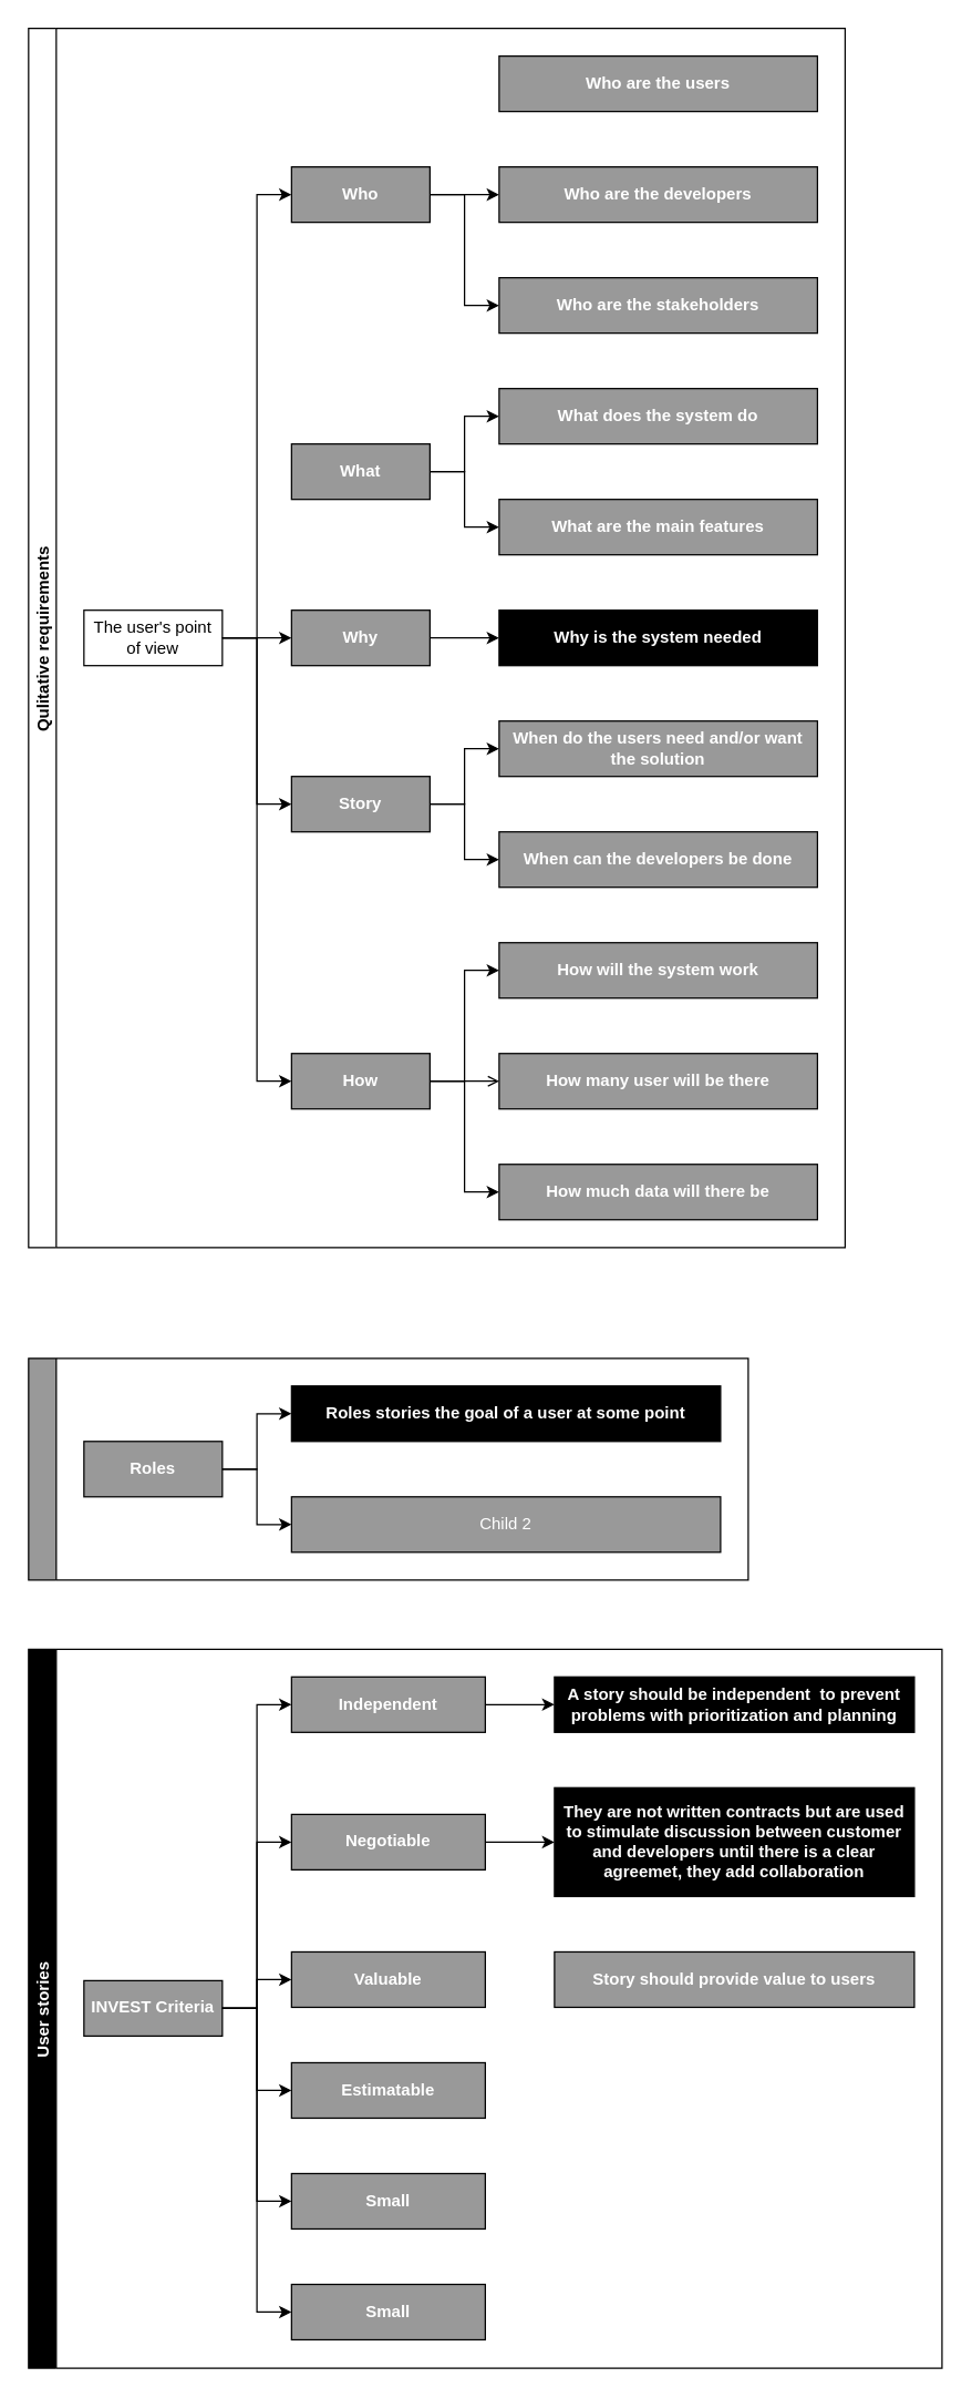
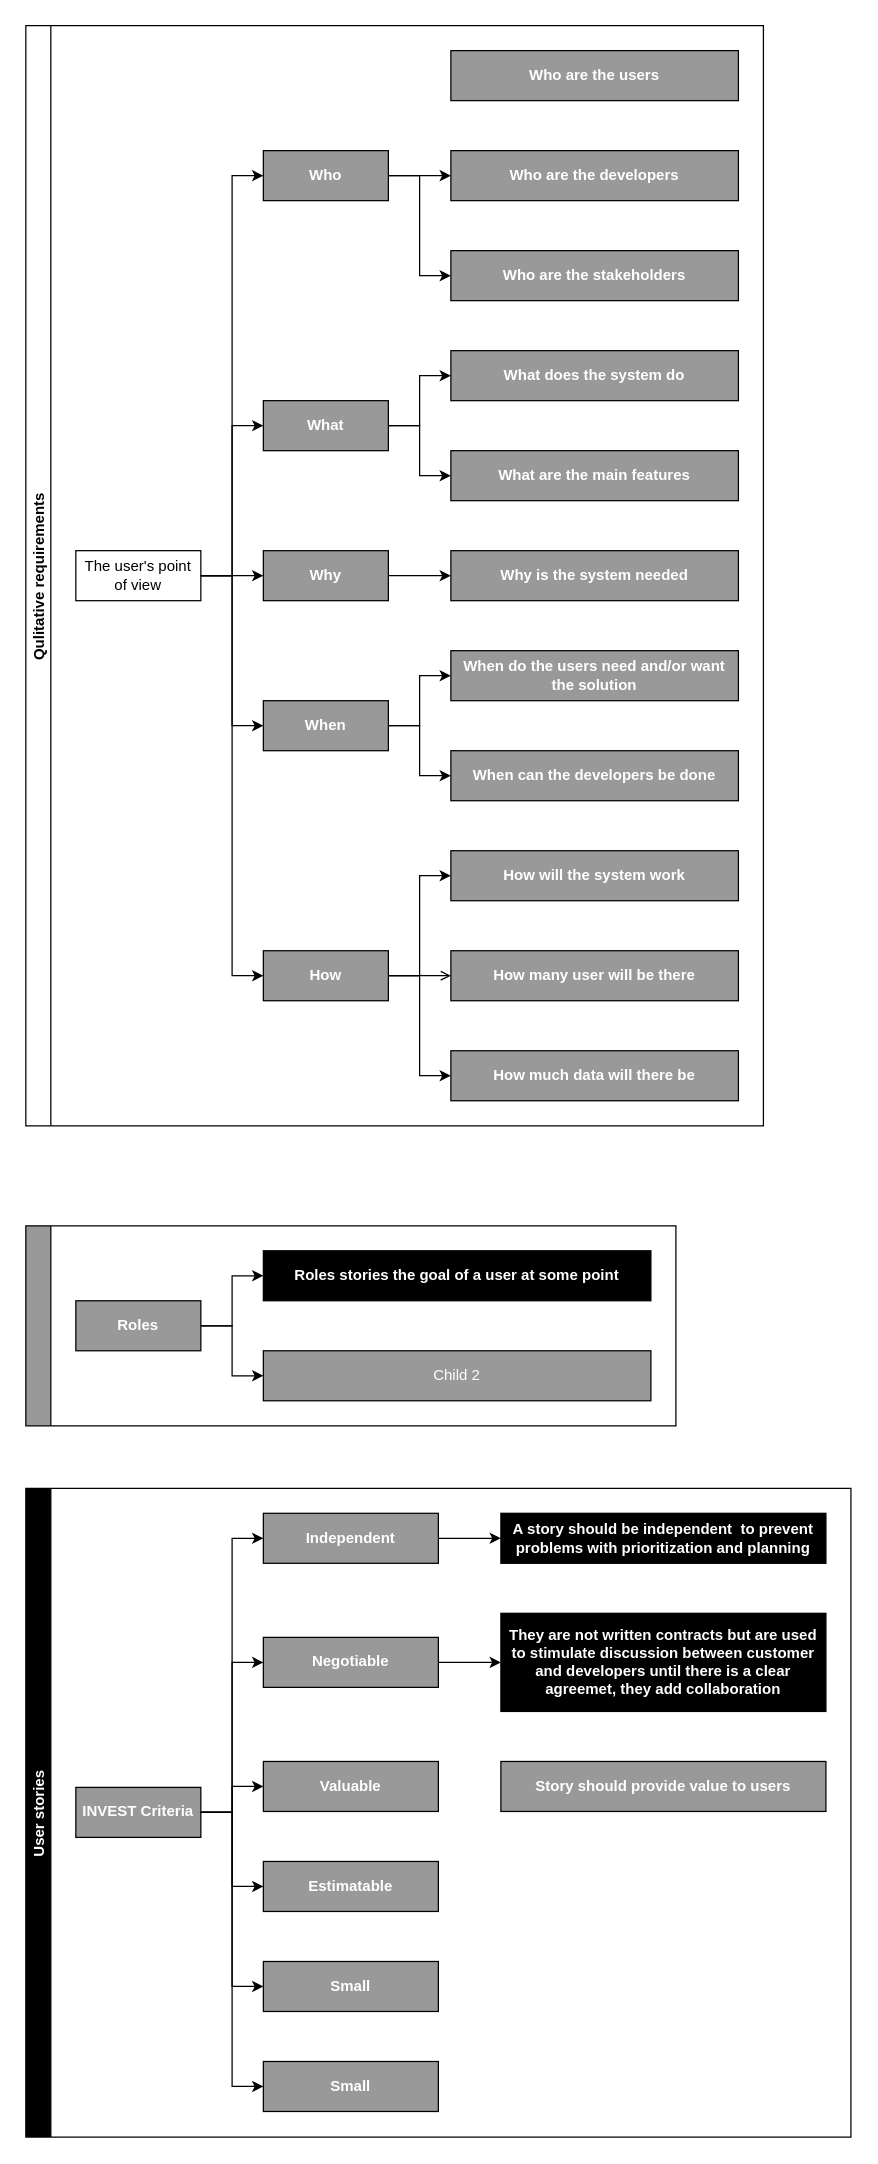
  <mxCell id="0" />
  <mxCell id="1" parent="0" />
  <mxCell id="2" value="Qulitative requirements" style="swimlane;startSize=20;horizontal=0;childLayout=treeLayout;horizontalTree=1;resizable=0;containerType=tree;" vertex="1" parent="1"><mxGeometry x="20" y="20" width="590" height="880" as="geometry" /></mxCell>
  <mxCell id="3" value="The user's point of view" style="whiteSpace=wrap;html=1;" vertex="1" parent="2"><mxGeometry x="40" y="420" width="100" height="40" as="geometry" /></mxCell>
  <mxCell id="4" value="Who" style="whiteSpace=wrap;html=1;fillColor=#999999;fontStyle=1;fontColor=#FFFFFF;" vertex="1" parent="2"><mxGeometry x="190" y="100" width="100" height="40" as="geometry" /></mxCell>
  <mxCell id="5" value="" style="edgeStyle=elbowEdgeStyle;elbow=horizontal;html=1;rounded=0;" edge="1" parent="2" source="3" target="4"><mxGeometry relative="1" as="geometry" /></mxCell>
+ <mxCell id="6" value="" style="edgeStyle=elbowEdgeStyle;elbow=horizontal;html=1;rounded=0;" edge="1" target="7" source="3" parent="2"><mxGeometry relative="1" as="geometry"><mxPoint x="190" y="-980" as="sourcePoint" /></mxGeometry></mxCell>
  <mxCell id="7" value="What" style="whiteSpace=wrap;html=1;fillColor=#999999;fontStyle=1;fontColor=#FFFFFF;" vertex="1" parent="2"><mxGeometry x="190" y="300" width="100" height="40" as="geometry" /></mxCell>
  <mxCell id="8" value="" style="edgeStyle=elbowEdgeStyle;elbow=horizontal;html=1;rounded=0;" edge="1" target="9" source="3" parent="2"><mxGeometry relative="1" as="geometry"><mxPoint x="190" y="-940" as="sourcePoint" /></mxGeometry></mxCell>
  <mxCell id="9" value="Why" style="whiteSpace=wrap;html=1;fillColor=#999999;fontStyle=1;fontColor=#FFFFFF;" vertex="1" parent="2"><mxGeometry x="190" y="420" width="100" height="40" as="geometry" /></mxCell>
  <mxCell id="10" value="" style="edgeStyle=elbowEdgeStyle;elbow=horizontal;html=1;rounded=0;" edge="1" target="11" source="3" parent="2"><mxGeometry relative="1" as="geometry"><mxPoint x="190" y="-860" as="sourcePoint" /></mxGeometry></mxCell>
- <mxCell id="11" value="Story" style="whiteSpace=wrap;html=1;fillColor=#999999;fontStyle=1;fontColor=#FFFFFF;" vertex="1" parent="2"><mxGeometry x="190" y="540" width="100" height="40" as="geometry" /></mxCell>
+ <mxCell id="11" value="When" style="whiteSpace=wrap;html=1;fillColor=#999999;fontStyle=1;fontColor=#FFFFFF;" vertex="1" parent="2"><mxGeometry x="190" y="540" width="100" height="40" as="geometry" /></mxCell>
  <mxCell id="12" value="" style="edgeStyle=elbowEdgeStyle;elbow=horizontal;html=1;rounded=0;" edge="1" target="13" source="3" parent="2"><mxGeometry relative="1" as="geometry"><mxPoint x="190" y="-740" as="sourcePoint" /></mxGeometry></mxCell>
  <mxCell id="13" value="How" style="whiteSpace=wrap;html=1;fillColor=#999999;fontStyle=1;fontColor=#FFFFFF;" vertex="1" parent="2"><mxGeometry x="190" y="740" width="100" height="40" as="geometry" /></mxCell>
  <mxCell id="14" value="Who are the users" style="whiteSpace=wrap;html=1;fillColor=#999999;fontStyle=1;fontColor=#FFFFFF;" vertex="1" parent="2"><mxGeometry x="340" y="20" width="230" height="40" as="geometry" /></mxCell>
  <mxCell id="15" value="" style="edgeStyle=elbowEdgeStyle;elbow=horizontal;html=1;rounded=0;" edge="1" target="16" source="4" parent="2"><mxGeometry relative="1" as="geometry"><mxPoint x="340" y="-740" as="sourcePoint" /></mxGeometry></mxCell>
  <mxCell id="16" value="Who are the developers" style="whiteSpace=wrap;html=1;fillColor=#999999;fontStyle=1;fontColor=#FFFFFF;" vertex="1" parent="2"><mxGeometry x="340" y="100" width="230" height="40" as="geometry" /></mxCell>
  <mxCell id="17" value="" style="edgeStyle=elbowEdgeStyle;elbow=horizontal;html=1;rounded=0;" edge="1" target="18" source="4" parent="2"><mxGeometry relative="1" as="geometry"><mxPoint x="340" y="-540" as="sourcePoint" /></mxGeometry></mxCell>
  <mxCell id="18" value="Who are the stakeholders" style="whiteSpace=wrap;html=1;fillColor=#999999;fontStyle=1;fontColor=#FFFFFF;" vertex="1" parent="2"><mxGeometry x="340" y="180" width="230" height="40" as="geometry" /></mxCell>
  <mxCell id="19" value="" style="edgeStyle=elbowEdgeStyle;elbow=horizontal;html=1;rounded=0;" edge="1" target="20" source="7" parent="2"><mxGeometry relative="1" as="geometry"><mxPoint x="190" y="-92" as="sourcePoint" /></mxGeometry></mxCell>
  <mxCell id="20" value="What does the system do" style="whiteSpace=wrap;html=1;fillColor=#999999;fontStyle=1;fontColor=#FFFFFF;" vertex="1" parent="2"><mxGeometry x="340" y="260" width="230" height="40" as="geometry" /></mxCell>
  <mxCell id="21" value="" style="edgeStyle=elbowEdgeStyle;elbow=horizontal;html=1;rounded=0;" edge="1" target="22" source="7" parent="2"><mxGeometry relative="1" as="geometry"><mxPoint x="340" y="-132" as="sourcePoint" /></mxGeometry></mxCell>
  <mxCell id="22" value="What are the main features" style="whiteSpace=wrap;html=1;fillColor=#999999;fontStyle=1;fontColor=#FFFFFF;" vertex="1" parent="2"><mxGeometry x="340" y="340" width="230" height="40" as="geometry" /></mxCell>
  <mxCell id="23" value="" style="edgeStyle=elbowEdgeStyle;elbow=horizontal;html=1;rounded=0;" edge="1" target="24" source="9" parent="2"><mxGeometry relative="1" as="geometry"><mxPoint x="190" y="224" as="sourcePoint" /></mxGeometry></mxCell>
- <mxCell id="24" value="Why is the system needed" style="whiteSpace=wrap;html=1;fillColor=#000000;fontStyle=1;fontColor=#FFFFFF;" vertex="1" parent="2"><mxGeometry x="340" y="420" width="230" height="40" as="geometry" /></mxCell>
+ <mxCell id="24" value="Why is the system needed" style="whiteSpace=wrap;html=1;fillColor=#999999;fontStyle=1;fontColor=#FFFFFF;" vertex="1" parent="2"><mxGeometry x="340" y="420" width="230" height="40" as="geometry" /></mxCell>
  <mxCell id="25" value="" style="edgeStyle=elbowEdgeStyle;elbow=horizontal;html=1;rounded=0;" edge="1" target="26" source="11" parent="2"><mxGeometry relative="1" as="geometry"><mxPoint x="190" y="224" as="sourcePoint" /></mxGeometry></mxCell>
  <mxCell id="26" value="When do the users need and/or want the solution" style="whiteSpace=wrap;html=1;fillColor=#999999;fontStyle=1;fontColor=#FFFFFF;" vertex="1" parent="2"><mxGeometry x="340" y="500" width="230" height="40" as="geometry" /></mxCell>
  <mxCell id="27" value="" style="edgeStyle=elbowEdgeStyle;elbow=horizontal;html=1;rounded=0;" edge="1" target="28" source="11" parent="2"><mxGeometry relative="1" as="geometry"><mxPoint x="340" y="384" as="sourcePoint" /></mxGeometry></mxCell>
  <mxCell id="28" value="When can the developers be done" style="whiteSpace=wrap;html=1;fillColor=#999999;fontStyle=1;fontColor=#FFFFFF;" vertex="1" parent="2"><mxGeometry x="340" y="580" width="230" height="40" as="geometry" /></mxCell>
  <mxCell id="29" value="" style="edgeStyle=elbowEdgeStyle;elbow=horizontal;html=1;rounded=0;" edge="1" target="30" source="13" parent="2"><mxGeometry relative="1" as="geometry"><mxPoint x="190" y="580" as="sourcePoint" /></mxGeometry></mxCell>
  <mxCell id="30" value="How will the system work" style="whiteSpace=wrap;html=1;fillColor=#999999;fontStyle=1;fontColor=#FFFFFF;" vertex="1" parent="2"><mxGeometry x="340" y="660" width="230" height="40" as="geometry" /></mxCell>
  <mxCell id="31" value="" style="edgeStyle=elbowEdgeStyle;elbow=horizontal;html=1;rounded=0;endArrow=open;" edge="1" target="32" source="13" parent="2"><mxGeometry relative="1" as="geometry"><mxPoint x="340" y="860" as="sourcePoint" /></mxGeometry></mxCell>
  <mxCell id="32" value="How many user will be there" style="whiteSpace=wrap;html=1;fillColor=#999999;fontStyle=1;fontColor=#FFFFFF;" vertex="1" parent="2"><mxGeometry x="340" y="740" width="230" height="40" as="geometry" /></mxCell>
  <mxCell id="33" value="" style="edgeStyle=elbowEdgeStyle;elbow=horizontal;html=1;rounded=0;" edge="1" target="34" source="13" parent="2"><mxGeometry relative="1" as="geometry"><mxPoint x="340" y="880" as="sourcePoint" /></mxGeometry></mxCell>
  <mxCell id="34" value="How much data will there be" style="whiteSpace=wrap;html=1;fillColor=#999999;fontStyle=1;fontColor=#FFFFFF;" vertex="1" parent="2"><mxGeometry x="340" y="820" width="230" height="40" as="geometry" /></mxCell>
  <mxCell id="35" value="" style="swimlane;startSize=20;horizontal=0;childLayout=treeLayout;horizontalTree=1;resizable=0;containerType=tree;fontColor=#FFFFFF;fillColor=#999999;" vertex="1" parent="1"><mxGeometry x="20" y="980" width="520" height="160" as="geometry" /></mxCell>
  <mxCell id="36" value="&lt;b&gt;Roles&lt;/b&gt;" style="whiteSpace=wrap;html=1;fontColor=#FFFFFF;fillColor=#999999;" vertex="1" parent="35"><mxGeometry x="40" y="60" width="100" height="40" as="geometry" /></mxCell>
  <mxCell id="37" value="Roles stories the goal of a user at some point" style="whiteSpace=wrap;html=1;fontColor=#FFFFFF;fillColor=#000000;fontStyle=1" vertex="1" parent="35"><mxGeometry x="190" y="20" width="310" height="40" as="geometry" /></mxCell>
  <mxCell id="38" value="" style="edgeStyle=elbowEdgeStyle;elbow=horizontal;html=1;rounded=0;fontColor=#FFFFFF;" edge="1" parent="35" source="36" target="37"><mxGeometry relative="1" as="geometry" /></mxCell>
  <mxCell id="39" value="Child 2" style="whiteSpace=wrap;html=1;fontColor=#FFFFFF;fillColor=#999999;" vertex="1" parent="35"><mxGeometry x="190" y="100" width="310" height="40" as="geometry" /></mxCell>
  <mxCell id="40" value="" style="edgeStyle=elbowEdgeStyle;elbow=horizontal;html=1;rounded=0;fontColor=#FFFFFF;" edge="1" parent="35" source="36" target="39"><mxGeometry relative="1" as="geometry" /></mxCell>
  <mxCell id="41" value="User stories" style="swimlane;startSize=20;horizontal=0;childLayout=treeLayout;horizontalTree=1;resizable=0;containerType=tree;fontColor=#FFFFFF;fillColor=#000000;" vertex="1" parent="1"><mxGeometry x="20" y="1190" width="660" height="519" as="geometry" /></mxCell>
  <mxCell id="42" value="&lt;b&gt;INVEST Criteria&lt;/b&gt;" style="whiteSpace=wrap;html=1;fontColor=#FFFFFF;fillColor=#999999;" vertex="1" parent="41"><mxGeometry x="40" y="239.25" width="100" height="40" as="geometry" /></mxCell>
  <mxCell id="43" value="Independent" style="whiteSpace=wrap;html=1;fontColor=#FFFFFF;fillColor=#999999;fontStyle=1" vertex="1" parent="41"><mxGeometry x="190" y="20" width="140" height="40" as="geometry" /></mxCell>
  <mxCell id="44" value="" style="edgeStyle=elbowEdgeStyle;elbow=horizontal;html=1;rounded=0;fontColor=#FFFFFF;" edge="1" parent="41" source="42" target="43"><mxGeometry relative="1" as="geometry" /></mxCell>
  <mxCell id="45" value="" style="edgeStyle=elbowEdgeStyle;elbow=horizontal;html=1;rounded=0;fontColor=#FFFFFF;" edge="1" target="46" source="43" parent="41"><mxGeometry relative="1" as="geometry"><mxPoint x="190" y="854.175" as="sourcePoint" /></mxGeometry></mxCell>
  <mxCell id="46" value="A story should be independent&amp;nbsp; to prevent problems with prioritization and planning" style="whiteSpace=wrap;html=1;fontColor=#FFFFFF;fillColor=#000000;fontStyle=1" vertex="1" parent="41"><mxGeometry x="380" y="20" width="260" height="40" as="geometry" /></mxCell>
  <mxCell id="47" value="" style="edgeStyle=elbowEdgeStyle;elbow=horizontal;html=1;rounded=0;fontColor=#FFFFFF;" edge="1" target="48" source="42" parent="41"><mxGeometry relative="1" as="geometry"><mxPoint x="190" y="854.175" as="sourcePoint" /></mxGeometry></mxCell>
  <mxCell id="48" value="Negotiable" style="whiteSpace=wrap;html=1;fontColor=#FFFFFF;fillColor=#999999;fontStyle=1" vertex="1" parent="41"><mxGeometry x="190" y="119.25" width="140" height="40" as="geometry" /></mxCell>
  <mxCell id="49" value="" style="edgeStyle=elbowEdgeStyle;elbow=horizontal;html=1;rounded=0;fontColor=#FFFFFF;" edge="1" target="50" source="48" parent="41"><mxGeometry relative="1" as="geometry"><mxPoint x="190" y="934.175" as="sourcePoint" /></mxGeometry></mxCell>
  <mxCell id="50" value="They are not written contracts but are used to stimulate discussion between customer and developers until there is a clear agreemet, they add collaboration" style="whiteSpace=wrap;html=1;fontColor=#FFFFFF;fillColor=#000000;fontStyle=1" vertex="1" parent="41"><mxGeometry x="380" y="100" width="260" height="78.5" as="geometry" /></mxCell>
  <mxCell id="51" value="" style="edgeStyle=elbowEdgeStyle;elbow=horizontal;html=1;rounded=0;fontColor=#FFFFFF;" edge="1" target="52" source="42" parent="41"><mxGeometry relative="1" as="geometry"><mxPoint x="190" y="934.175" as="sourcePoint" /></mxGeometry></mxCell>
  <mxCell id="52" value="Valuable" style="whiteSpace=wrap;html=1;fontColor=#FFFFFF;fillColor=#999999;fontStyle=1" vertex="1" parent="41"><mxGeometry x="190" y="218.5" width="140" height="40" as="geometry" /></mxCell>
  <mxCell id="53" value="Story should provide value to users" style="whiteSpace=wrap;html=1;fontColor=#FFFFFF;fillColor=#999999;fontStyle=1" vertex="1" parent="41"><mxGeometry x="380" y="218.5" width="260" height="40" as="geometry" /></mxCell>
  <mxCell id="54" value="" style="edgeStyle=elbowEdgeStyle;elbow=horizontal;html=1;rounded=0;fontColor=#FFFFFF;" edge="1" target="55" source="42" parent="41"><mxGeometry relative="1" as="geometry"><mxPoint x="190" y="1031.5" as="sourcePoint" /></mxGeometry></mxCell>
  <mxCell id="55" value="Estimatable" style="whiteSpace=wrap;html=1;fontColor=#FFFFFF;fillColor=#999999;fontStyle=1" vertex="1" parent="41"><mxGeometry x="190" y="298.5" width="140" height="40" as="geometry" /></mxCell>
  <mxCell id="56" value="" style="edgeStyle=elbowEdgeStyle;elbow=horizontal;html=1;rounded=0;fontColor=#FFFFFF;" edge="1" target="57" source="42" parent="41"><mxGeometry relative="1" as="geometry"><mxPoint x="190" y="1170.75" as="sourcePoint" /></mxGeometry></mxCell>
  <mxCell id="57" value="Small" style="whiteSpace=wrap;html=1;fontColor=#FFFFFF;fillColor=#999999;fontStyle=1" vertex="1" parent="41"><mxGeometry x="190" y="378.5" width="140" height="40" as="geometry" /></mxCell>
  <mxCell id="58" value="" style="edgeStyle=elbowEdgeStyle;elbow=horizontal;html=1;rounded=0;fontColor=#FFFFFF;" edge="1" target="59" source="42" parent="41"><mxGeometry relative="1" as="geometry"><mxPoint x="190" y="1350" as="sourcePoint" /></mxGeometry></mxCell>
  <mxCell id="59" value="Small" style="whiteSpace=wrap;html=1;fontColor=#FFFFFF;fillColor=#999999;fontStyle=1" vertex="1" parent="41"><mxGeometry x="190" y="458.5" width="140" height="40" as="geometry" /></mxCell>
